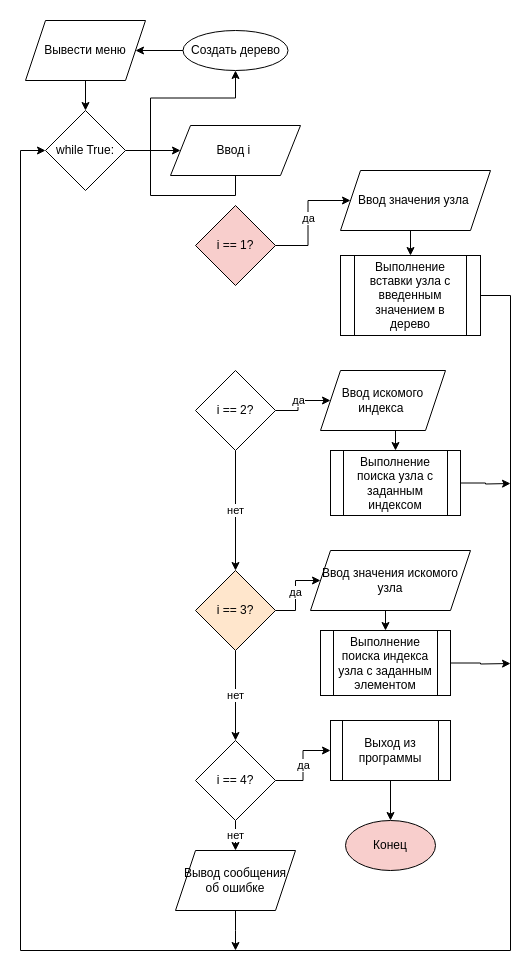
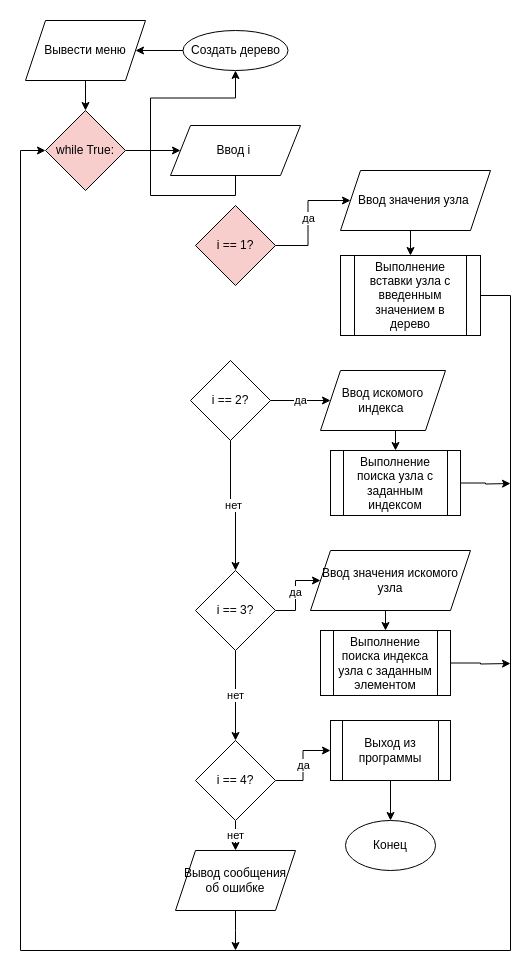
  <mxCell id="0" />
  <mxCell id="1" parent="0" />
- <mxCell id="2" value="Конец" style="ellipse;whiteSpace=wrap;html=1;fillColor=#f8cecc;" vertex="1" parent="1"><mxGeometry x="345" y="820" width="90" height="50" as="geometry" /></mxCell>
+ <mxCell id="2" value="Конец" style="ellipse;whiteSpace=wrap;html=1;" vertex="1" parent="1"><mxGeometry x="345" y="820" width="90" height="50" as="geometry" /></mxCell>
  <mxCell id="3" style="edgeStyle=orthogonalEdgeStyle;rounded=0;orthogonalLoop=1;jettySize=auto;html=1;exitX=0;exitY=0.5;exitDx=0;exitDy=0;entryX=1;entryY=0.5;entryDx=0;entryDy=0;" edge="1" parent="1" source="4" target="6"><mxGeometry relative="1" as="geometry" /></mxCell>
  <mxCell id="4" value="Создать дерево" style="ellipse;whiteSpace=wrap;html=1;" vertex="1" parent="1"><mxGeometry x="182.5" y="30" width="105" height="40" as="geometry" /></mxCell>
  <mxCell id="5" style="edgeStyle=orthogonalEdgeStyle;rounded=0;orthogonalLoop=1;jettySize=auto;html=1;exitX=0.5;exitY=1;exitDx=0;exitDy=0;entryX=0.5;entryY=0;entryDx=0;entryDy=0;" edge="1" parent="1" source="6" target="8"><mxGeometry relative="1" as="geometry" /></mxCell>
  <mxCell id="6" value="Вывести меню" style="shape=parallelogram;perimeter=parallelogramPerimeter;whiteSpace=wrap;html=1;fixedSize=1;" vertex="1" parent="1"><mxGeometry x="25" y="20" width="120" height="60" as="geometry" /></mxCell>
  <mxCell id="7" style="edgeStyle=orthogonalEdgeStyle;rounded=0;orthogonalLoop=1;jettySize=auto;html=1;exitX=1;exitY=0.5;exitDx=0;exitDy=0;entryX=0;entryY=0.5;entryDx=0;entryDy=0;" edge="1" parent="1" source="8" target="10"><mxGeometry relative="1" as="geometry" /></mxCell>
- <mxCell id="8" value="while True:" style="rhombus;whiteSpace=wrap;html=1;" vertex="1" parent="1"><mxGeometry x="45" y="110" width="80" height="80" as="geometry" /></mxCell>
+ <mxCell id="8" value="while True:" style="rhombus;whiteSpace=wrap;html=1;fillColor=#f8cecc;" vertex="1" parent="1"><mxGeometry x="45" y="110" width="80" height="80" as="geometry" /></mxCell>
  <mxCell id="9" style="edgeStyle=orthogonalEdgeStyle;rounded=0;orthogonalLoop=1;jettySize=auto;html=1;exitX=0.5;exitY=1;exitDx=0;exitDy=0;" edge="1" parent="1" source="10" target="4"><mxGeometry relative="1" as="geometry" /></mxCell>
  <mxCell id="10" value="Ввод i&amp;nbsp;" style="shape=parallelogram;perimeter=parallelogramPerimeter;whiteSpace=wrap;html=1;fixedSize=1;" vertex="1" parent="1"><mxGeometry x="170" y="125" width="130" height="50" as="geometry" /></mxCell>
  <mxCell id="11" value="да" style="edgeStyle=orthogonalEdgeStyle;rounded=0;orthogonalLoop=1;jettySize=auto;html=1;exitX=1;exitY=0.5;exitDx=0;exitDy=0;entryX=0;entryY=0.5;entryDx=0;entryDy=0;" edge="1" parent="1" source="12" target="14"><mxGeometry relative="1" as="geometry" /></mxCell>
  <mxCell id="12" value="i == 1?" style="rhombus;whiteSpace=wrap;html=1;fillColor=#f8cecc;" vertex="1" parent="1"><mxGeometry x="195" y="205" width="80" height="80" as="geometry" /></mxCell>
  <mxCell id="13" style="edgeStyle=orthogonalEdgeStyle;rounded=0;orthogonalLoop=1;jettySize=auto;html=1;exitX=0.5;exitY=1;exitDx=0;exitDy=0;entryX=0.5;entryY=0;entryDx=0;entryDy=0;" edge="1" parent="1" source="14" target="16"><mxGeometry relative="1" as="geometry" /></mxCell>
  <mxCell id="14" value="Ввод значения узла&amp;nbsp;" style="shape=parallelogram;perimeter=parallelogramPerimeter;whiteSpace=wrap;html=1;fixedSize=1;" vertex="1" parent="1"><mxGeometry x="340" y="170" width="150" height="60" as="geometry" /></mxCell>
  <mxCell id="15" style="edgeStyle=orthogonalEdgeStyle;rounded=0;orthogonalLoop=1;jettySize=auto;html=1;exitX=1;exitY=0.5;exitDx=0;exitDy=0;entryX=0;entryY=0.5;entryDx=0;entryDy=0;" edge="1" parent="1" source="16" target="8"><mxGeometry relative="1" as="geometry"><Array as="points"><mxPoint x="510" y="295" /><mxPoint x="510" y="950" /><mxPoint x="20" y="950" /><mxPoint x="20" y="150" /></Array></mxGeometry></mxCell>
  <mxCell id="16" value="Выполнение вставки узла с введенным значением в дерево" style="shape=process;whiteSpace=wrap;html=1;backgroundOutline=1;" vertex="1" parent="1"><mxGeometry x="340" y="255" width="140" height="80" as="geometry" /></mxCell>
  <mxCell id="17" value="да" style="edgeStyle=orthogonalEdgeStyle;rounded=0;orthogonalLoop=1;jettySize=auto;html=1;exitX=1;exitY=0.5;exitDx=0;exitDy=0;" edge="1" parent="1" source="19" target="21"><mxGeometry relative="1" as="geometry" /></mxCell>
  <mxCell id="18" value="нет" style="edgeStyle=orthogonalEdgeStyle;rounded=0;orthogonalLoop=1;jettySize=auto;html=1;exitX=0.5;exitY=1;exitDx=0;exitDy=0;entryX=0.5;entryY=0;entryDx=0;entryDy=0;" edge="1" parent="1" source="19" target="26"><mxGeometry relative="1" as="geometry" /></mxCell>
- <mxCell id="19" value="i == 2?" style="rhombus;whiteSpace=wrap;html=1;" vertex="1" parent="1"><mxGeometry x="195" y="370" width="80" height="80" as="geometry" /></mxCell>
+ <mxCell id="19" value="i == 2?" style="rhombus;whiteSpace=wrap;html=1;" vertex="1" parent="1"><mxGeometry x="190" y="360" width="80" height="80" as="geometry" /></mxCell>
  <mxCell id="20" style="edgeStyle=orthogonalEdgeStyle;rounded=0;orthogonalLoop=1;jettySize=auto;html=1;exitX=0.5;exitY=1;exitDx=0;exitDy=0;entryX=0.5;entryY=0;entryDx=0;entryDy=0;" edge="1" parent="1" source="21" target="23"><mxGeometry relative="1" as="geometry" /></mxCell>
  <mxCell id="21" value="Ввод искомого индекса&amp;nbsp;" style="shape=parallelogram;perimeter=parallelogramPerimeter;whiteSpace=wrap;html=1;fixedSize=1;" vertex="1" parent="1"><mxGeometry x="320" y="370" width="125" height="60" as="geometry" /></mxCell>
  <mxCell id="22" style="edgeStyle=orthogonalEdgeStyle;rounded=0;orthogonalLoop=1;jettySize=auto;html=1;exitX=1;exitY=0.5;exitDx=0;exitDy=0;" edge="1" parent="1" source="23"><mxGeometry relative="1" as="geometry"><mxPoint x="510" y="483" as="targetPoint" /></mxGeometry></mxCell>
  <mxCell id="23" value="Выполнение поиска узла с заданным индексом" style="shape=process;whiteSpace=wrap;html=1;backgroundOutline=1;" vertex="1" parent="1"><mxGeometry x="330" y="450" width="130" height="65" as="geometry" /></mxCell>
  <mxCell id="24" value="да" style="edgeStyle=orthogonalEdgeStyle;rounded=0;orthogonalLoop=1;jettySize=auto;html=1;exitX=1;exitY=0.5;exitDx=0;exitDy=0;entryX=0;entryY=0.5;entryDx=0;entryDy=0;" edge="1" parent="1" source="26" target="28"><mxGeometry relative="1" as="geometry" /></mxCell>
  <mxCell id="25" value="нет" style="edgeStyle=orthogonalEdgeStyle;rounded=0;orthogonalLoop=1;jettySize=auto;html=1;exitX=0.5;exitY=1;exitDx=0;exitDy=0;entryX=0.5;entryY=0;entryDx=0;entryDy=0;" edge="1" parent="1" source="26" target="33"><mxGeometry relative="1" as="geometry" /></mxCell>
- <mxCell id="26" value="i == 3?" style="rhombus;whiteSpace=wrap;html=1;fillColor=#ffe6cc;" vertex="1" parent="1"><mxGeometry x="195" y="570" width="80" height="80" as="geometry" /></mxCell>
+ <mxCell id="26" value="i == 3?" style="rhombus;whiteSpace=wrap;html=1;" vertex="1" parent="1"><mxGeometry x="195" y="570" width="80" height="80" as="geometry" /></mxCell>
  <mxCell id="27" style="edgeStyle=orthogonalEdgeStyle;rounded=0;orthogonalLoop=1;jettySize=auto;html=1;exitX=0.5;exitY=1;exitDx=0;exitDy=0;entryX=0.5;entryY=0;entryDx=0;entryDy=0;" edge="1" parent="1" source="28" target="30"><mxGeometry relative="1" as="geometry" /></mxCell>
  <mxCell id="28" value="Ввод значения искомого узла" style="shape=parallelogram;perimeter=parallelogramPerimeter;whiteSpace=wrap;html=1;fixedSize=1;" vertex="1" parent="1"><mxGeometry x="310" y="550" width="160" height="60" as="geometry" /></mxCell>
  <mxCell id="29" style="edgeStyle=orthogonalEdgeStyle;rounded=0;orthogonalLoop=1;jettySize=auto;html=1;exitX=1;exitY=0.5;exitDx=0;exitDy=0;" edge="1" parent="1" source="30"><mxGeometry relative="1" as="geometry"><mxPoint x="510" y="663" as="targetPoint" /></mxGeometry></mxCell>
  <mxCell id="30" value="Выполнение поиска индекса узла с заданным элементом" style="shape=process;whiteSpace=wrap;html=1;backgroundOutline=1;" vertex="1" parent="1"><mxGeometry x="320" y="630" width="130" height="65" as="geometry" /></mxCell>
  <mxCell id="31" value="да" style="edgeStyle=orthogonalEdgeStyle;rounded=0;orthogonalLoop=1;jettySize=auto;html=1;exitX=1;exitY=0.5;exitDx=0;exitDy=0;entryX=0;entryY=0.5;entryDx=0;entryDy=0;" edge="1" parent="1" source="33" target="35"><mxGeometry relative="1" as="geometry" /></mxCell>
  <mxCell id="32" value="нет" style="edgeStyle=orthogonalEdgeStyle;rounded=0;orthogonalLoop=1;jettySize=auto;html=1;exitX=0.5;exitY=1;exitDx=0;exitDy=0;entryX=0.5;entryY=0;entryDx=0;entryDy=0;" edge="1" parent="1" source="33" target="37"><mxGeometry relative="1" as="geometry" /></mxCell>
  <mxCell id="33" value="i == 4?" style="rhombus;whiteSpace=wrap;html=1;" vertex="1" parent="1"><mxGeometry x="195" y="740" width="80" height="80" as="geometry" /></mxCell>
  <mxCell id="34" style="edgeStyle=orthogonalEdgeStyle;rounded=0;orthogonalLoop=1;jettySize=auto;html=1;exitX=0.5;exitY=1;exitDx=0;exitDy=0;entryX=0.5;entryY=0;entryDx=0;entryDy=0;" edge="1" parent="1" source="35" target="2"><mxGeometry relative="1" as="geometry" /></mxCell>
  <mxCell id="35" value="Выход из программы" style="shape=process;whiteSpace=wrap;html=1;backgroundOutline=1;" vertex="1" parent="1"><mxGeometry x="330" y="720" width="120" height="60" as="geometry" /></mxCell>
  <mxCell id="36" style="edgeStyle=orthogonalEdgeStyle;rounded=0;orthogonalLoop=1;jettySize=auto;html=1;exitX=0.5;exitY=1;exitDx=0;exitDy=0;" edge="1" parent="1" source="37"><mxGeometry relative="1" as="geometry"><mxPoint x="235" y="950" as="targetPoint" /></mxGeometry></mxCell>
  <mxCell id="37" value="Вывод сообщения об ошибке" style="shape=parallelogram;perimeter=parallelogramPerimeter;whiteSpace=wrap;html=1;fixedSize=1;" vertex="1" parent="1"><mxGeometry x="175" y="850" width="120" height="60" as="geometry" /></mxCell>
